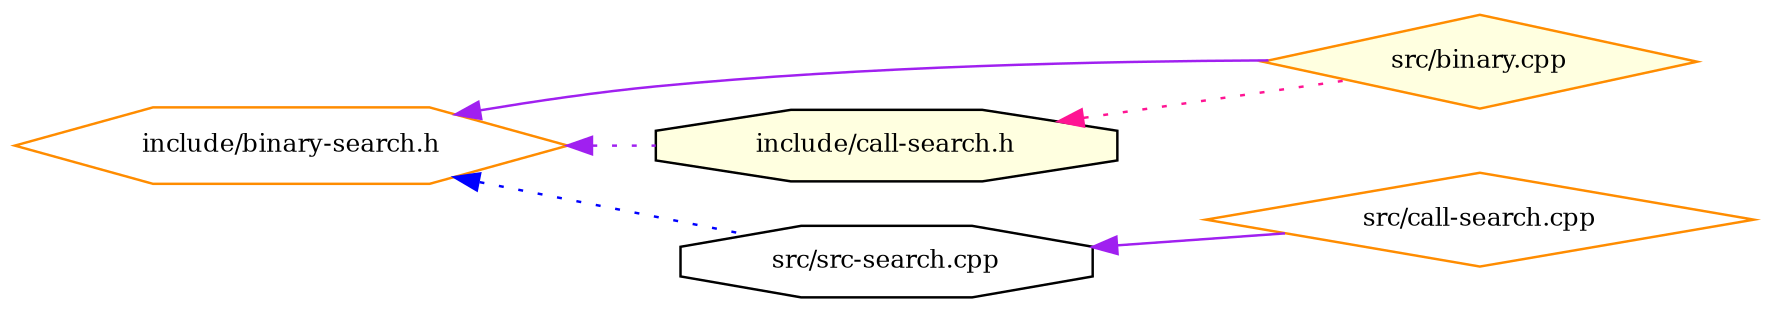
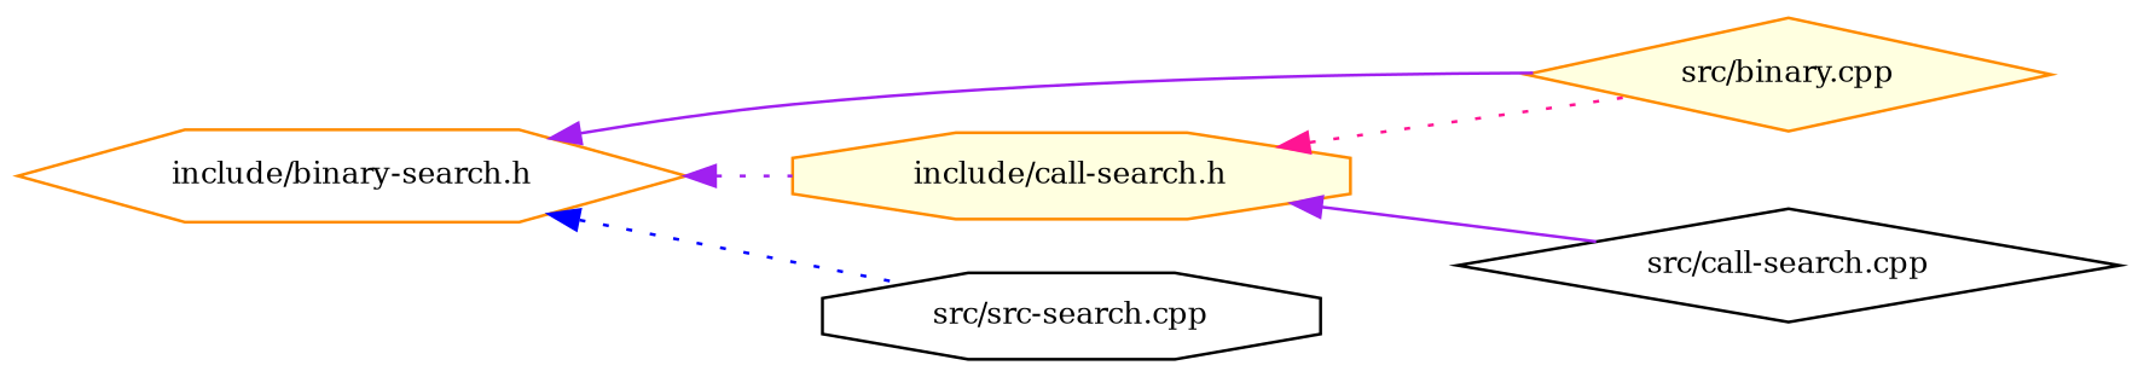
  digraph {
    fontname="DejaVu Serif"
    rankdir=LR
    node [color=black fillcolor=white fontname="DejaVu Serif" fontsize=10 shape=octagon style=filled]
    edge [color=purple dir=back fontname="DejaVu Serif" fontsize=10 labelfontname=Helvetica labelfontsize=10 style=dotted]
    n1 [color=darkorange fontcolor=black height=0.2 label="include/binary-search.h" shape=hexagon width=0.4]
-   n2 [fillcolor=lightyellow height=0.2 label="include/call-search.h" width=0.4]
+   n2 [color=darkorange fillcolor=lightyellow height=0.2 label="include/call-search.h" width=0.4]
    n3 [color=darkorange fillcolor=lightyellow height=0.2 label="src/binary.cpp" shape=diamond width=0.4]
    n4 [height=0.2 label="src/src-search.cpp" width=0.4]
-   n5 [color=darkorange height=0.2 label="src/call-search.cpp" shape=diamond width=0.4]
+   n5 [height=0.2 label="src/call-search.cpp" shape=diamond width=0.4]
    n1 -> n2
    n1 -> n3 [style=solid]
    n1 -> n4 [color=blue]
    n2 -> n3 [color=deeppink]
-   n4 -> n5 [style=solid]
+   n2 -> n5 [style=solid]
  }
